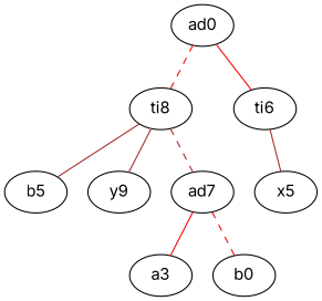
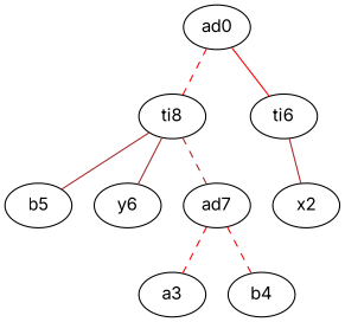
  graph {
    fontname=Inter
    node [fontname=Inter shape=ellipse]
    edge [color=red fontname=Inter style=solid]
-   x2 [texlbl="$^2_v x$" label=x5]
+   x2 [texlbl="$^2_v x$"]
    a3 [texlbl="$^3_v a$"]
-   b4 [texlbl="$^4_v b$" label=b0]
+   b4 [texlbl="$^4_v b$"]
    b5 [texlbl="$^5_v b$"]
-   y6 [texlbl="$^6_v y$" label=y9]
+   y6 [texlbl="$^6_v y$"]
    ad7 [texlbl="$^7_a +$"]
    ti8 [texlbl="$^8_t \times$"]
    n8 [label=ti6 texlbl="$^9_t \times$"]
    ad0 [texlbl="$^{10}_a +$"]
    subgraph sub_1 {
      x2
      a3
      b4
      b5
      y6
      ad7
      ti8
      n8
      ad0
    }
-   ad7 -- a3
+   ad7 -- a3 [style=dashed]
    ad7 -- b4 [style=dashed]
    ti8 -- b5 [color=brown]
    ti8 -- y6 [color=brown]
    ti8 -- ad7 [color=brown style=dashed]
    n8 -- x2 [color=brown]
    ad0 -- ti8 [style=dashed]
    ad0 -- n8
  }
